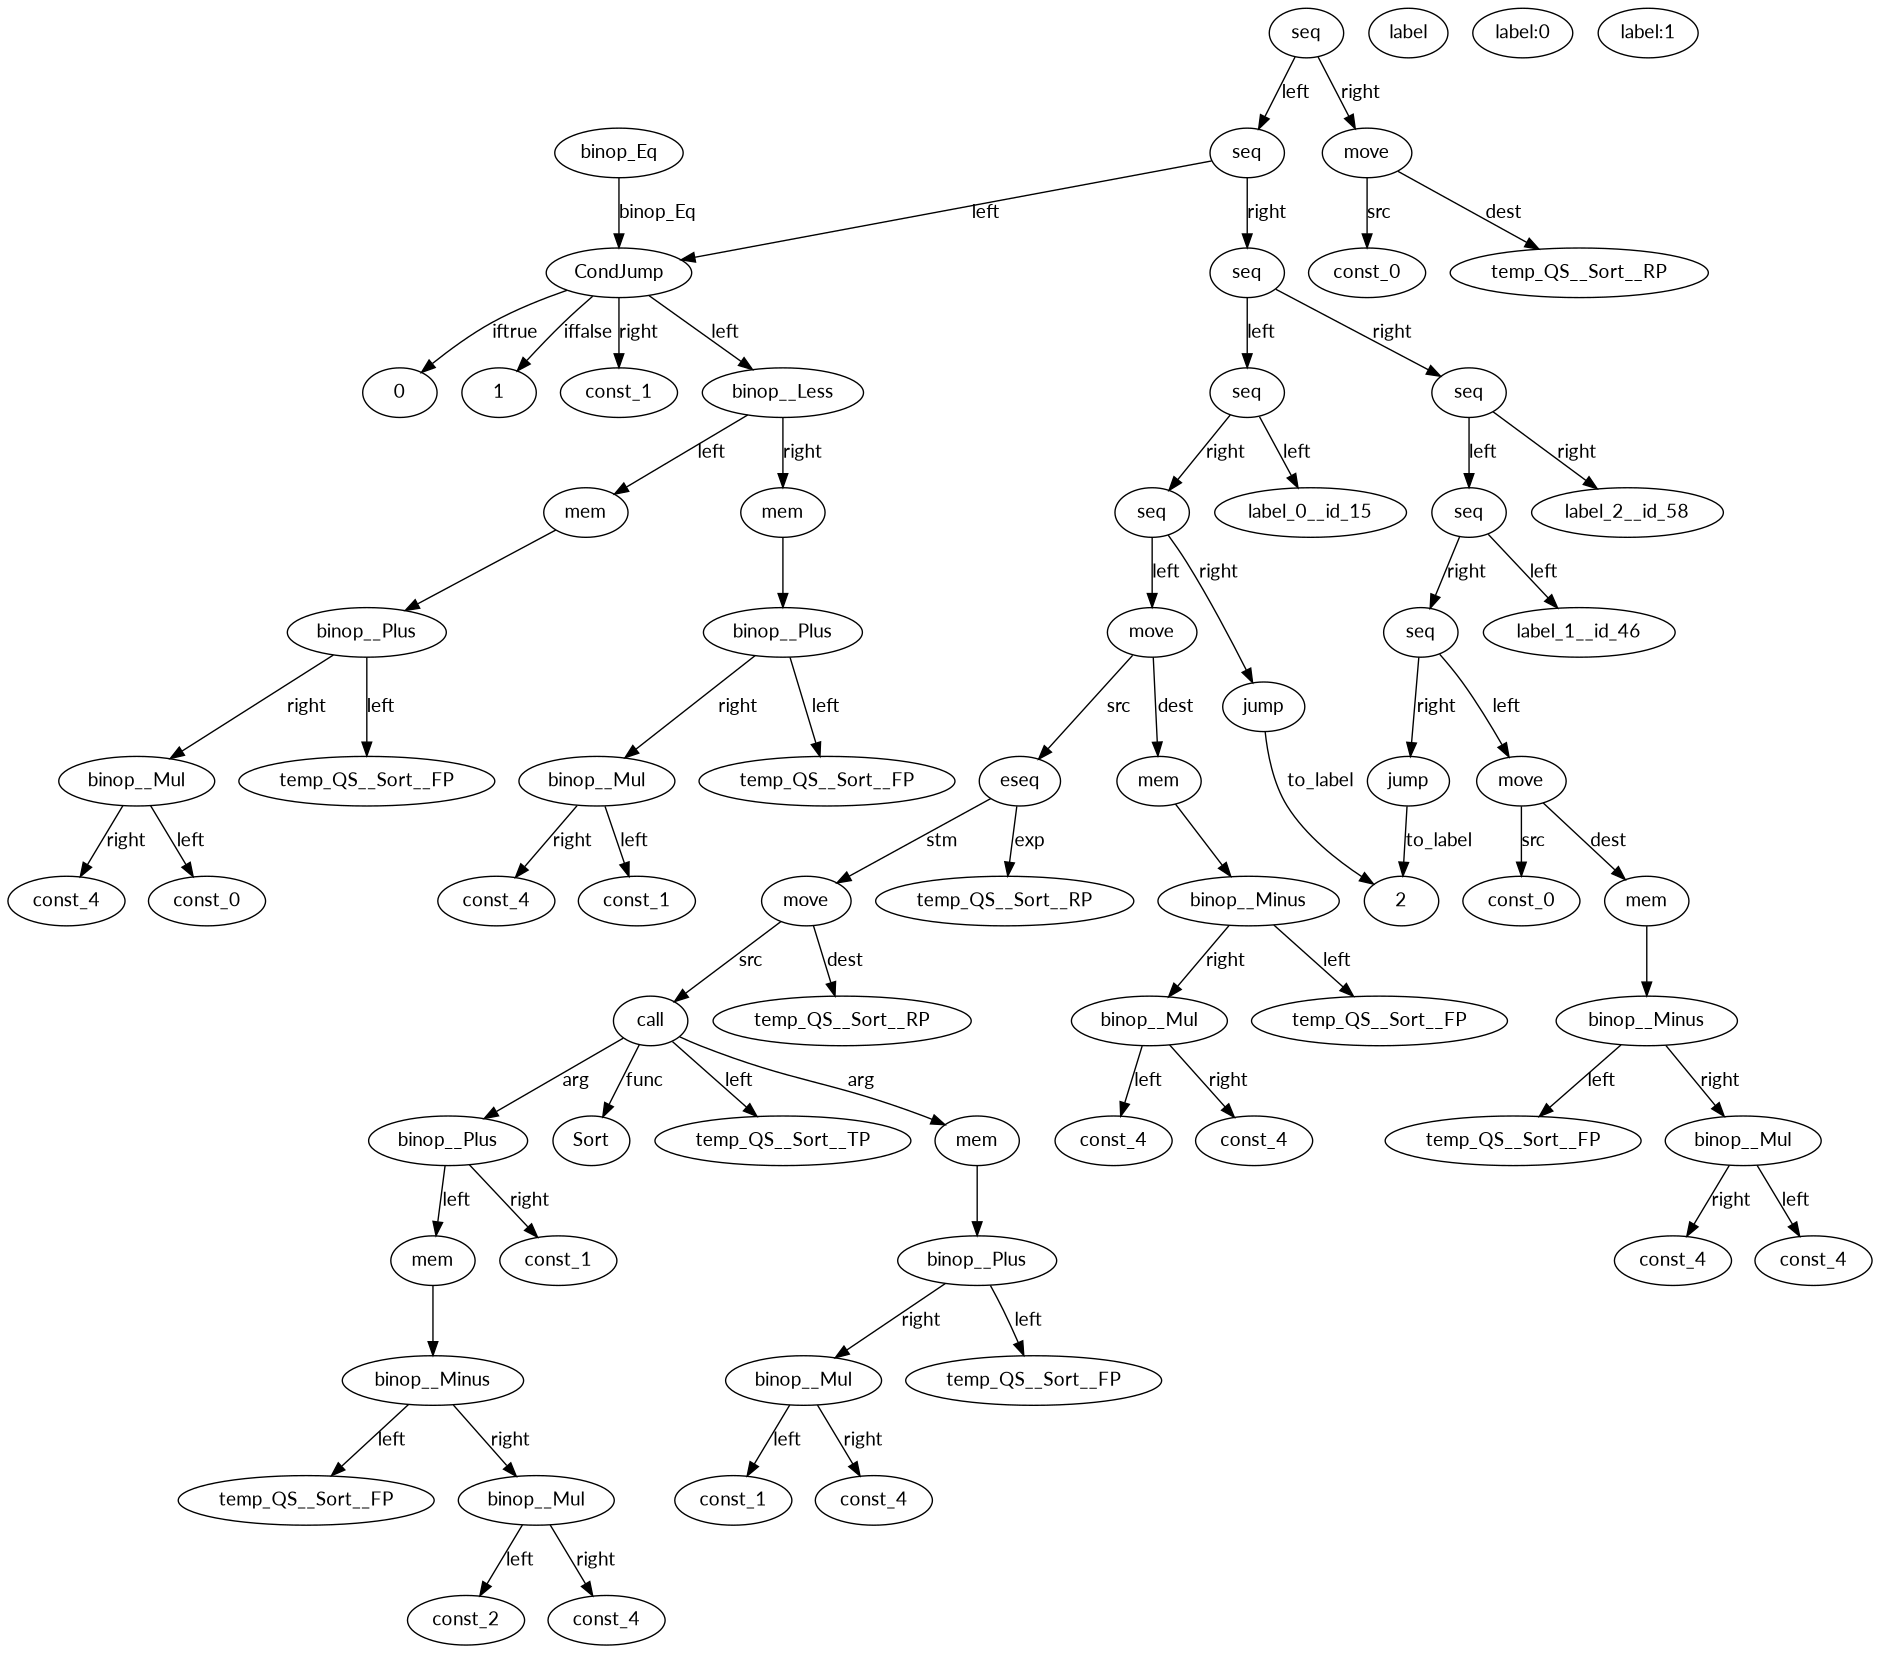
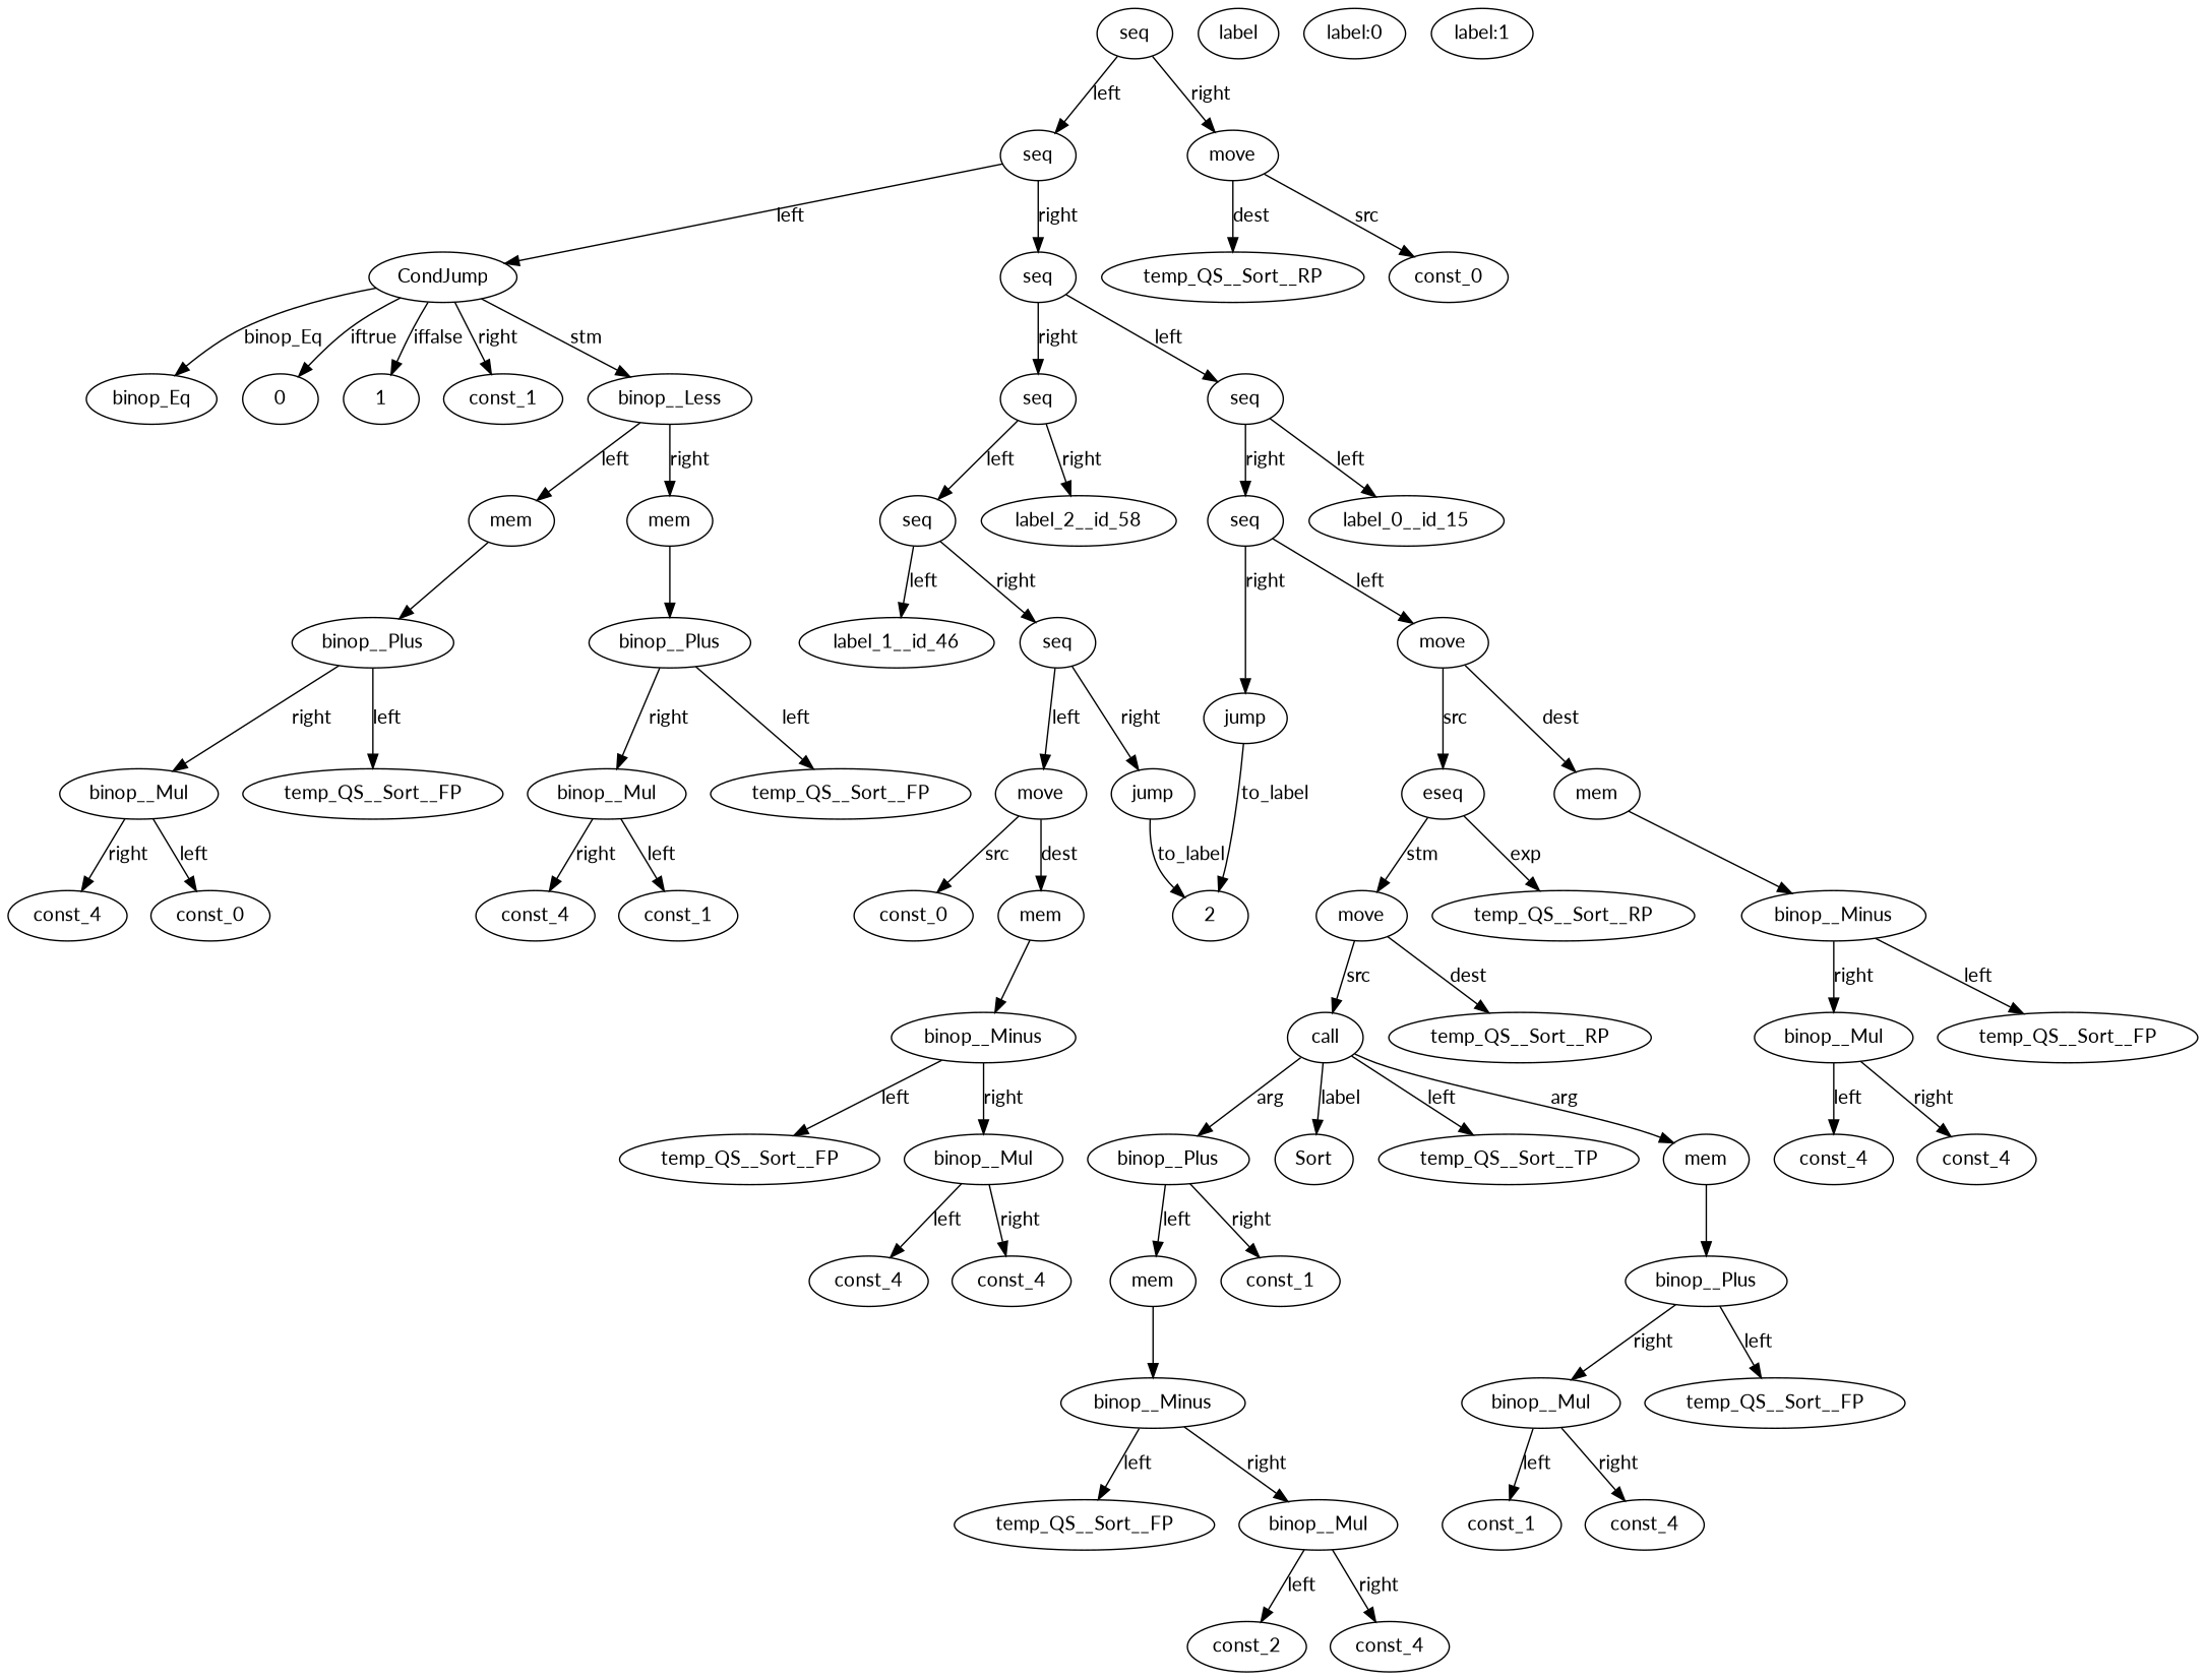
  digraph {
    fontname=Lato
    node [fontname=Lato]
    edge [fontname=Lato]
    n1 [label=const_1]
    n2 [label=temp_QS__Sort__FP]
    n3 [label=const_0]
    n4 [label=const_4]
    n5 [label=binop__Mul]
    n6 [label=binop__Plus]
    n7 [label=mem]
    n8 [label=temp_QS__Sort__FP]
    n9 [label=const_1]
    n10 [label=const_4]
    n11 [label=binop__Mul]
    n12 [label=binop__Plus]
    n13 [label=mem]
    n14 [label=binop__Less]
    n15 [label=CondJump]
    binop_Eq
    0
    1
    label
    n20 [label="label:0"]
    n21 [label=temp_QS__Sort__FP]
    n22 [label=const_4]
    n23 [label=const_4]
    n24 [label=binop__Mul]
    n25 [label=binop__Minus]
    n26 [label=mem]
    n27 [label=temp_QS__Sort__RP]
    n28 [label=temp_QS__Sort__TP]
    n29 [label=temp_QS__Sort__FP]
    n30 [label=const_1]
    n31 [label=const_4]
    n32 [label=binop__Mul]
    n33 [label=binop__Plus]
    n34 [label=mem]
    n35 [label=temp_QS__Sort__FP]
    n36 [label=const_2]
    n37 [label=const_4]
    n38 [label=binop__Mul]
    n39 [label=binop__Minus]
    n40 [label=mem]
    n41 [label=const_1]
    n42 [label=binop__Plus]
    n43 [label=call]
    Sort
    n45 [label=move]
    n46 [label=temp_QS__Sort__RP]
    n47 [label=eseq]
    n48 [label=move]
    n49 [label=jump]
    2
    n51 [label=seq]
    n52 [label=seq]
    label_0__id_15
    n54 [label="label:1"]
    n55 [label=temp_QS__Sort__FP]
    n56 [label=const_4]
    n57 [label=const_4]
    n58 [label=binop__Mul]
    n59 [label=binop__Minus]
    n60 [label=mem]
    n61 [label=const_0]
    n62 [label=move]
    n63 [label=jump]
    n64 [label=seq]
    n65 [label=seq]
    label_1__id_46
    n67 [label=seq]
    label_2__id_58
    n69 [label=seq]
    n70 [label=seq]
    n71 [label=temp_QS__Sort__RP]
    n72 [label=const_0]
    n73 [label=move]
    n74 [label=seq]
    n5 -> n3 [label=left]
    n5 -> n4 [label=right]
    n6 -> n2 [label=left]
    n6 -> n5 [label=right]
    n7 -> n6
    n11 -> n9 [label=left]
    n11 -> n10 [label=right]
    n12 -> n8 [label=left]
    n12 -> n11 [label=right]
    n13 -> n12
    n14 -> n7 [label=left]
    n14 -> n13 [label=right]
    n15 -> n1 [label=right]
-   n15 -> n14 [label=left]
-   binop_Eq -> n15 [label=binop_Eq]
+   n15 -> n14 [label=stm]
+   n15 -> binop_Eq [label=binop_Eq]
    n15 -> 0 [label=iftrue]
    n15 -> 1 [label=iffalse]
    n24 -> n22 [label=left]
    n24 -> n23 [label=right]
    n25 -> n21 [label=left]
    n25 -> n24 [label=right]
    n26 -> n25
    n32 -> n30 [label=left]
    n32 -> n31 [label=right]
    n33 -> n29 [label=left]
    n33 -> n32 [label=right]
    n34 -> n33
    n38 -> n36 [label=left]
    n38 -> n37 [label=right]
    n39 -> n35 [label=left]
    n39 -> n38 [label=right]
    n40 -> n39
    n42 -> n40 [label=left]
    n42 -> n41 [label=right]
    n43 -> n28 [label=left]
    n43 -> n34 [label=arg]
    n43 -> n42 [label=arg]
-   n43 -> Sort [label=func]
+   n43 -> Sort [label=label]
    n45 -> n27 [label=dest]
    n45 -> n43 [label=src]
    n47 -> n45 [label=stm]
    n47 -> n46 [label=exp]
    n48 -> n26 [label=dest]
    n48 -> n47 [label=src]
    n49 -> 2 [label=to_label]
    n51 -> n48 [label=left]
    n51 -> n49 [label=right]
    n52 -> n51 [label=right]
    n52 -> label_0__id_15 [label=left]
    n58 -> n56 [label=left]
    n58 -> n57 [label=right]
    n59 -> n55 [label=left]
    n59 -> n58 [label=right]
    n60 -> n59
    n62 -> n60 [label=dest]
    n62 -> n61 [label=src]
    n63 -> 2 [label=to_label]
    n64 -> n62 [label=left]
    n64 -> n63 [label=right]
    n65 -> n64 [label=right]
    n65 -> label_1__id_46 [label=left]
    n67 -> n65 [label=left]
    n67 -> label_2__id_58 [label=right]
    n69 -> n52 [label=left]
    n69 -> n67 [label=right]
    n70 -> n15 [label=left]
    n70 -> n69 [label=right]
    n73 -> n71 [label=dest]
    n73 -> n72 [label=src]
    n74 -> n70 [label=left]
    n74 -> n73 [label=right]
  }
